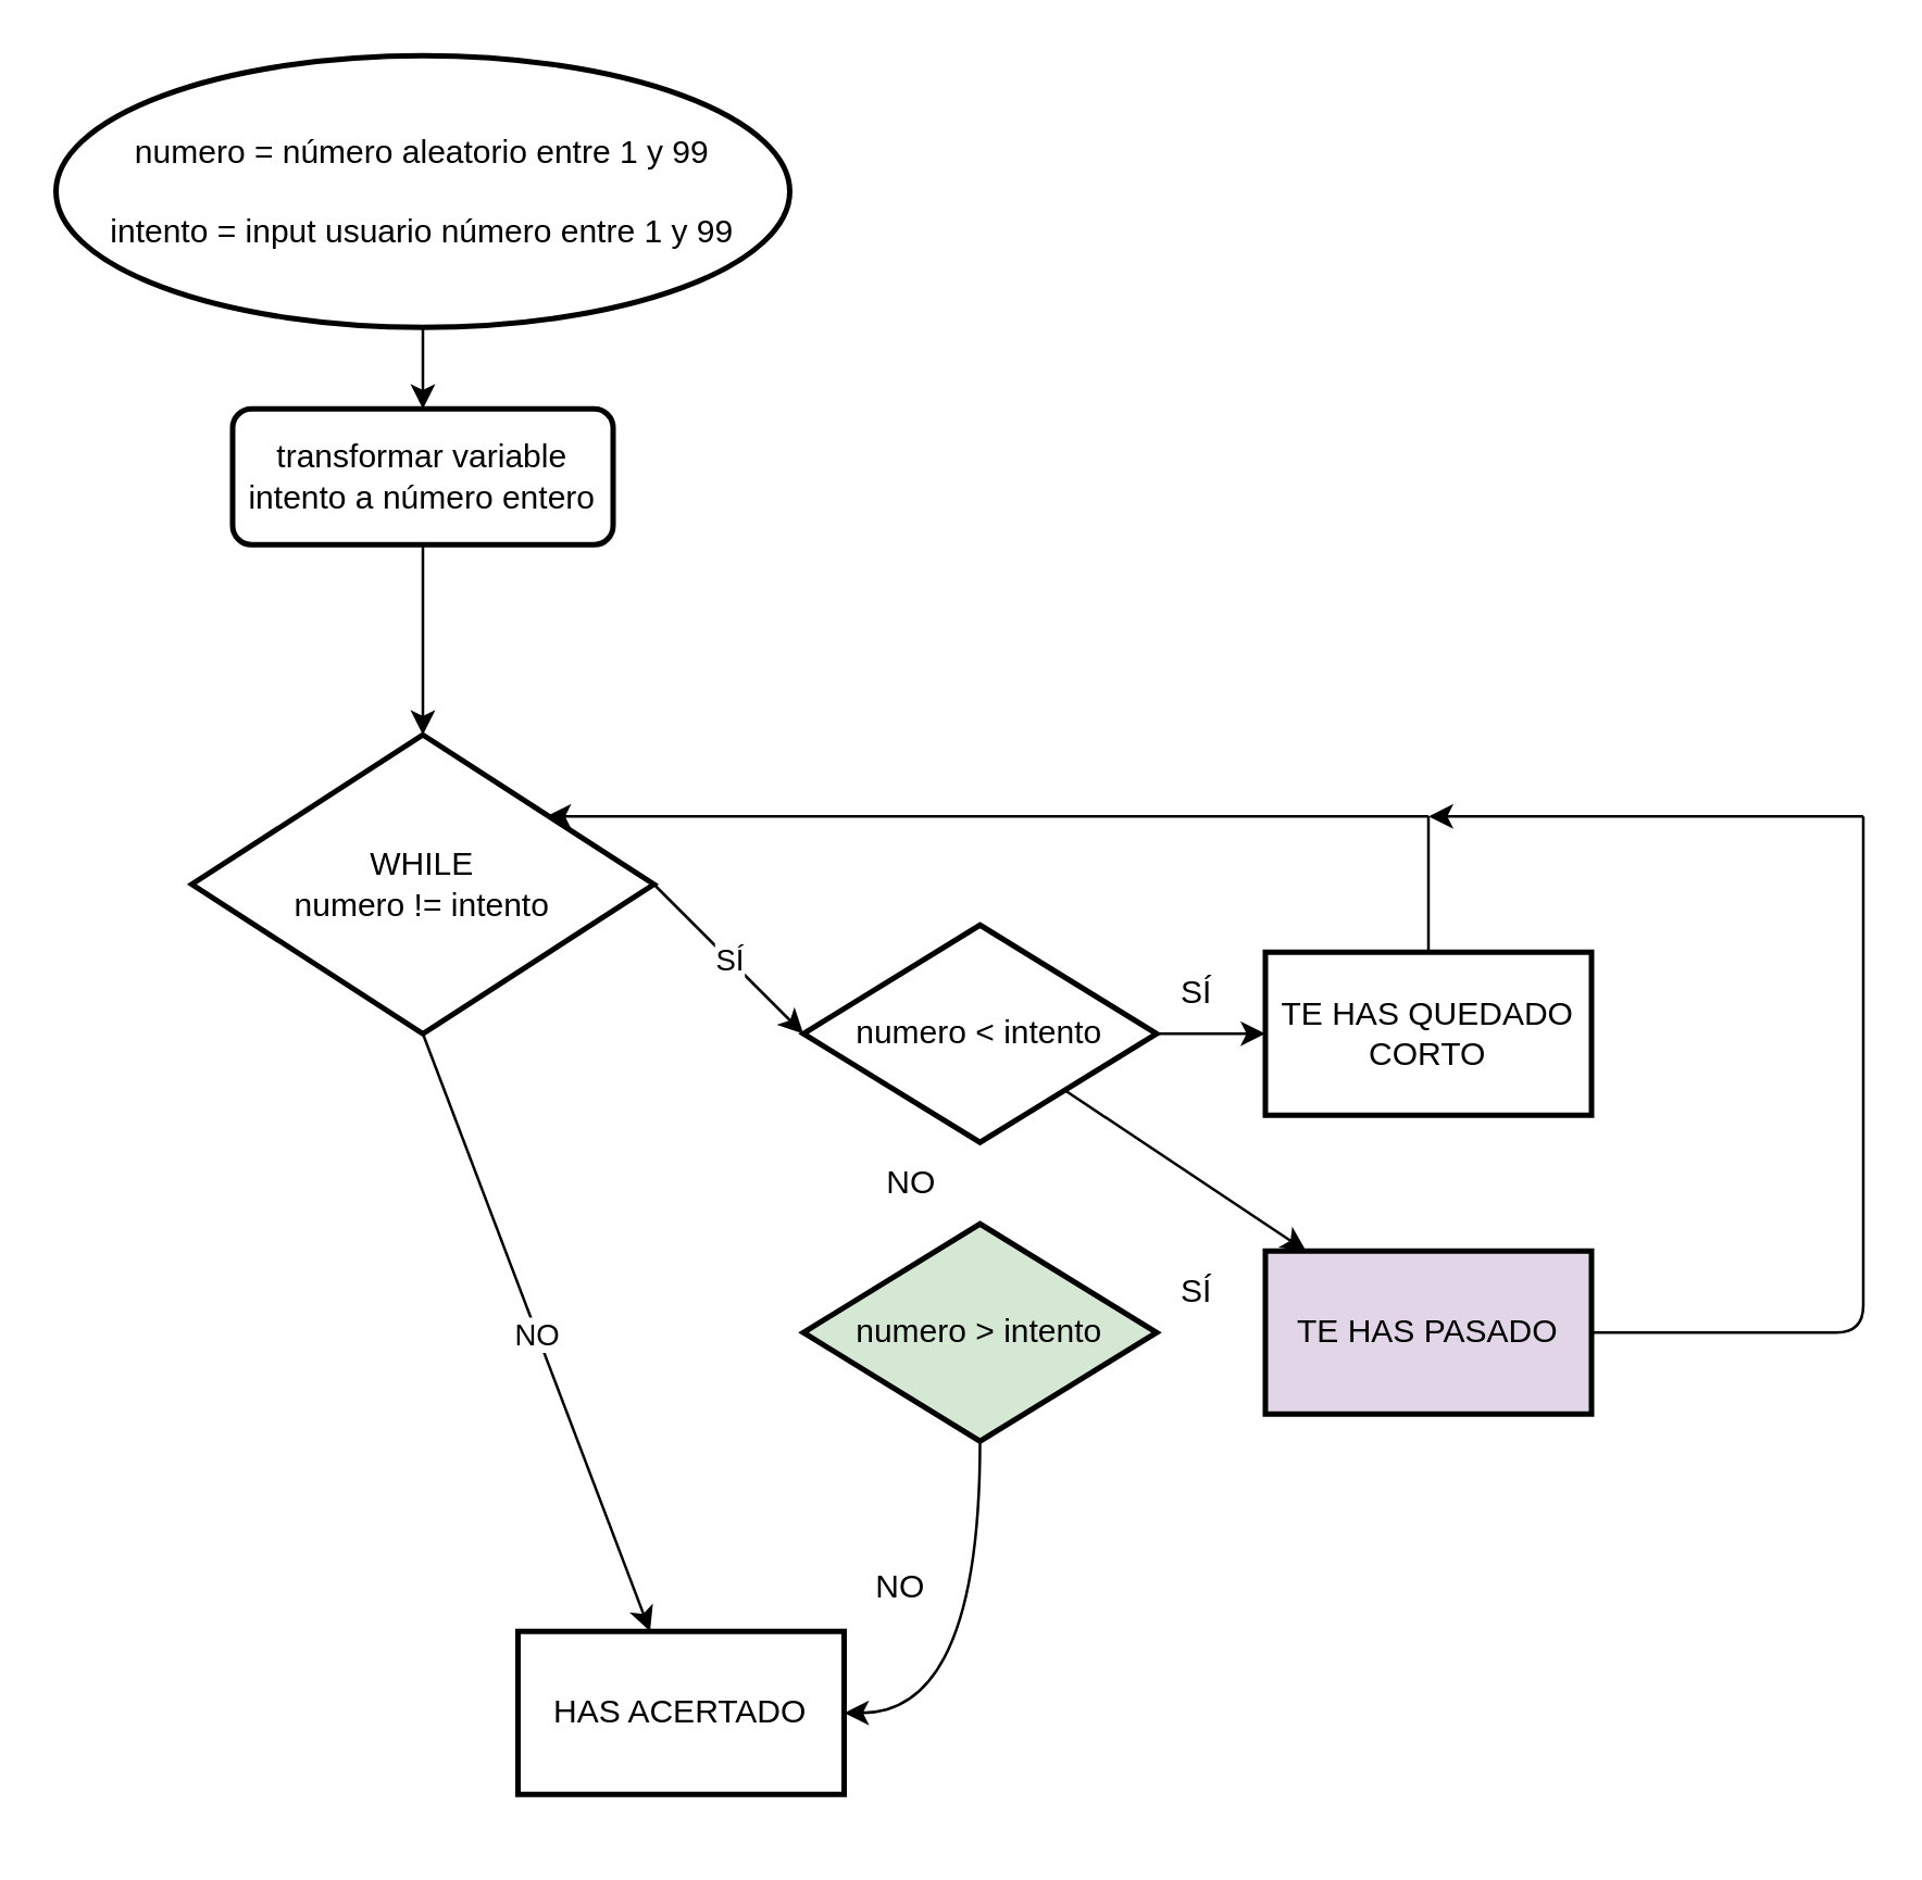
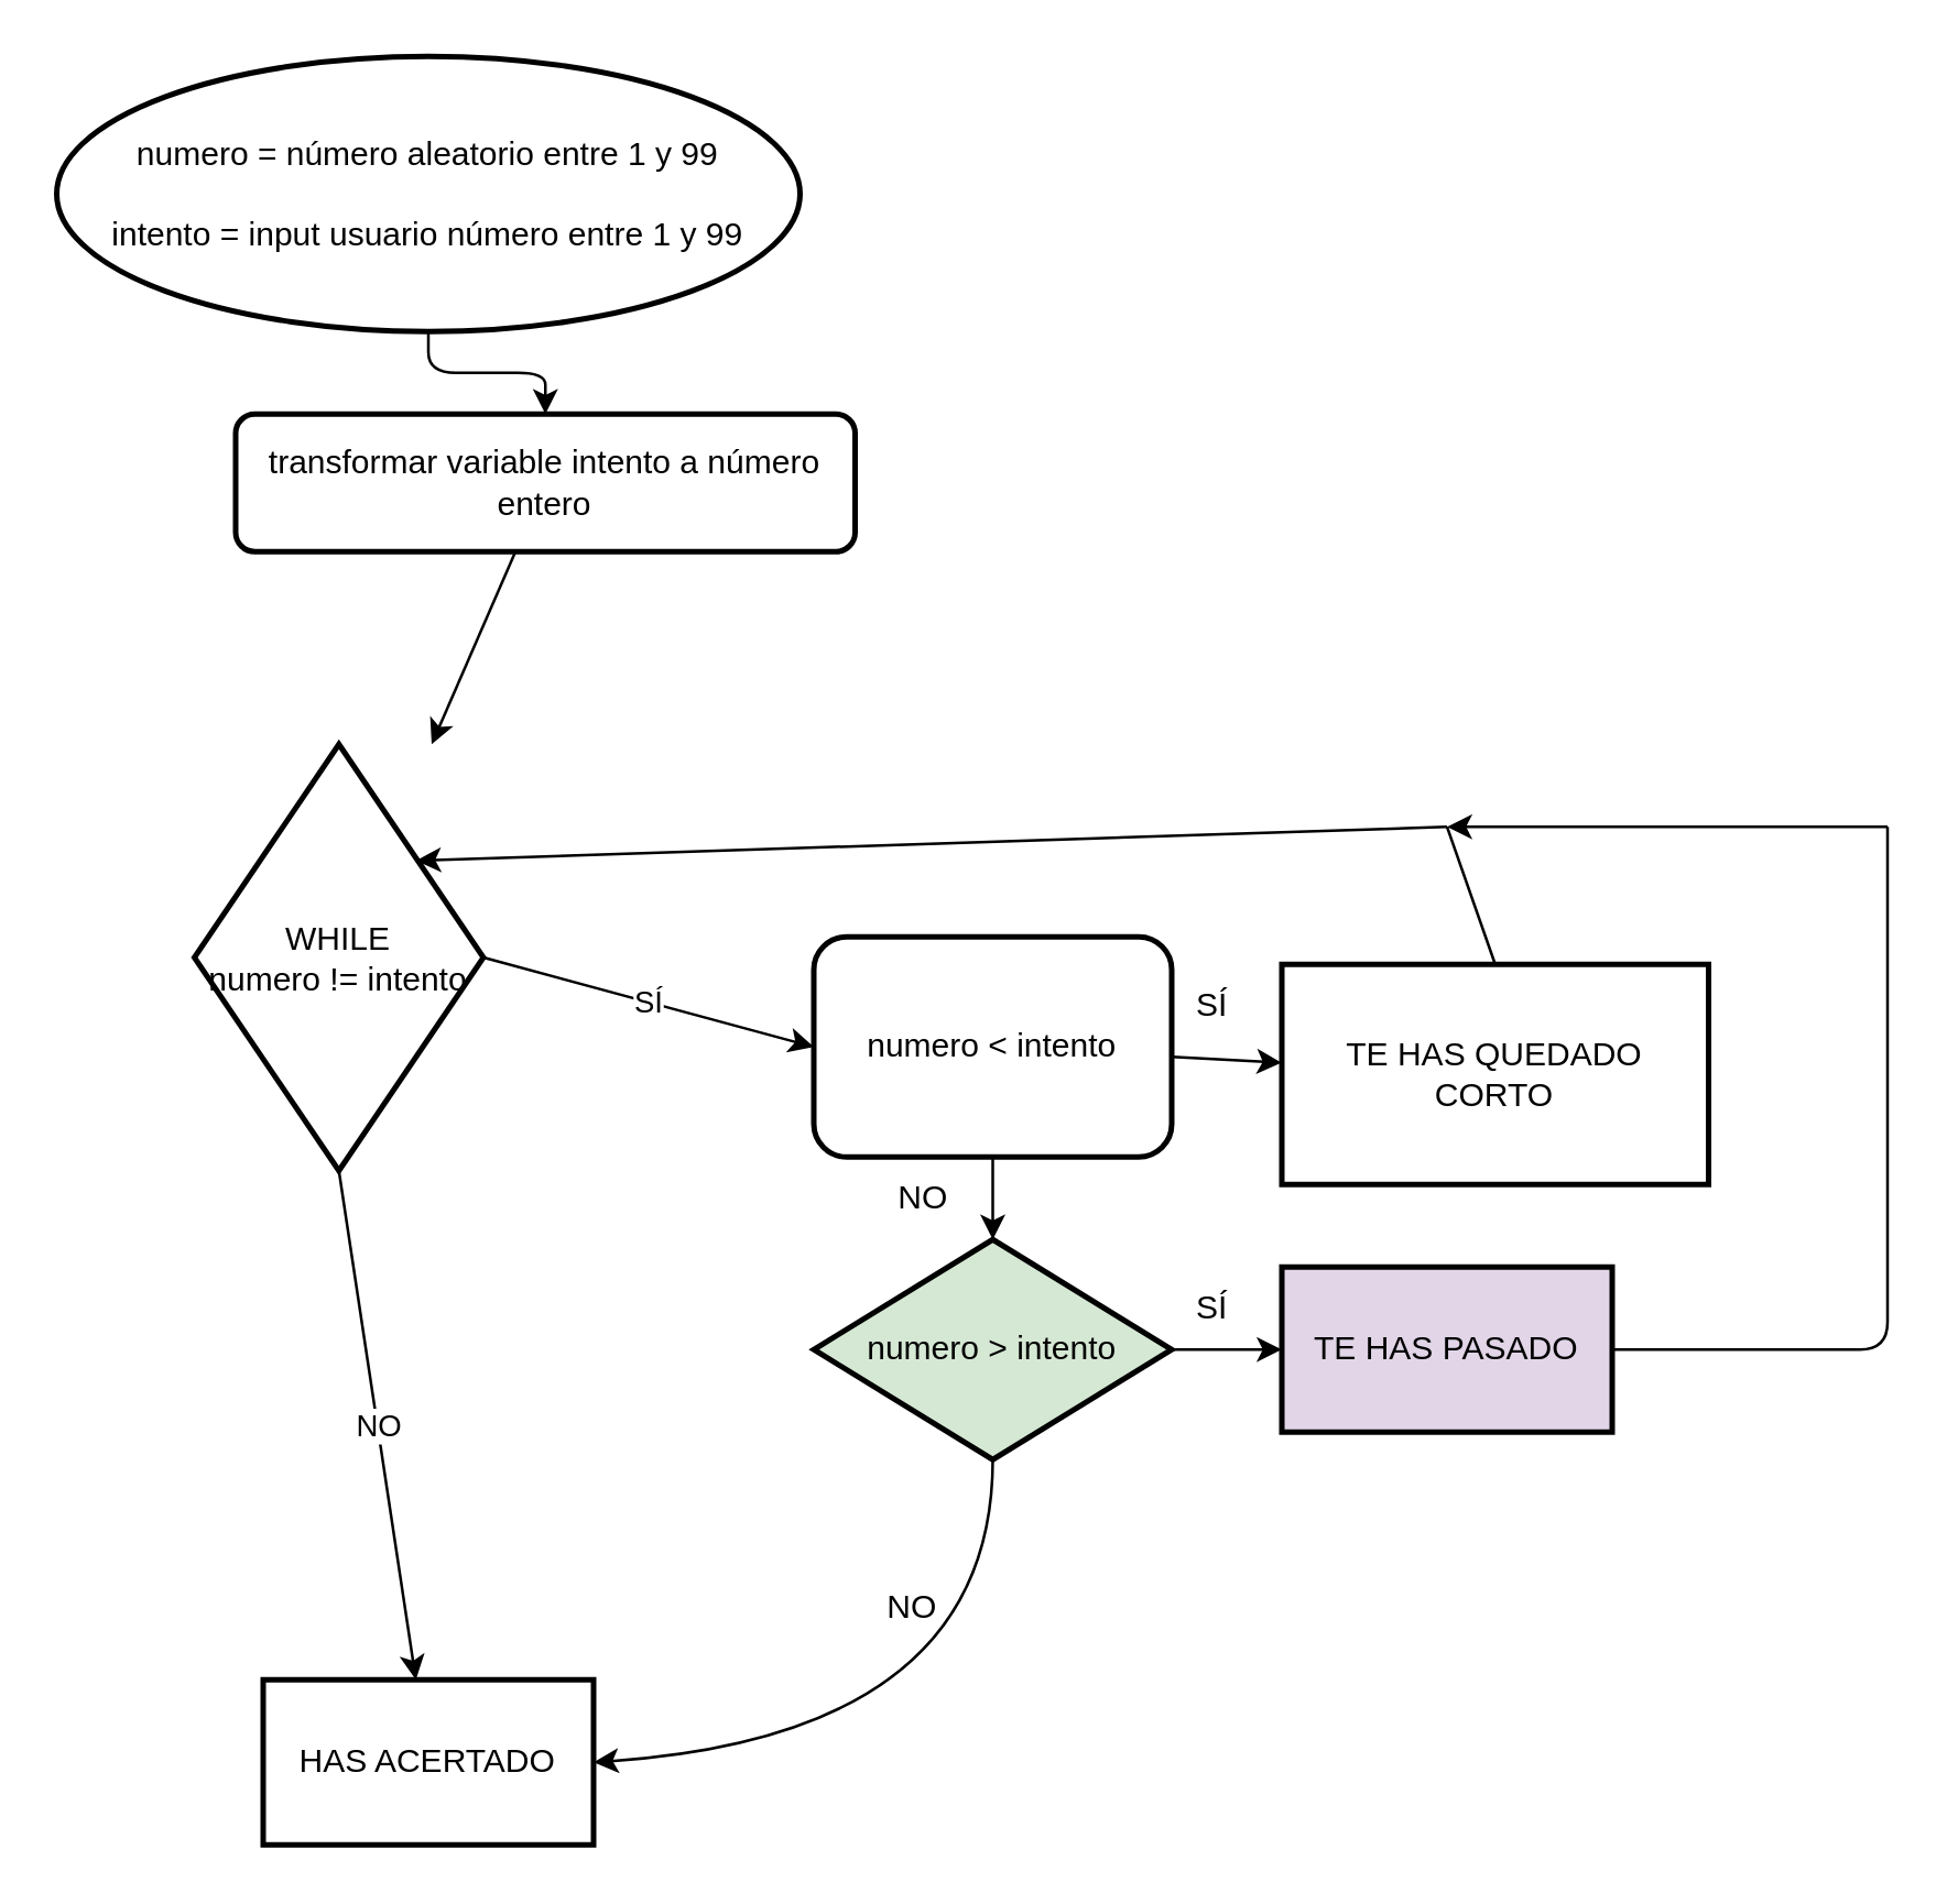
  <mxCell id="0" />
  <mxCell id="1" parent="0" />
  <mxCell id="2" value="" style="edgeStyle=none;html=1;startArrow=none;" edge="1" parent="1" source="15"><mxGeometry relative="1" as="geometry"><mxPoint x="155" y="-40" as="sourcePoint" /><mxPoint x="155" y="40" as="targetPoint" /></mxGeometry></mxCell>
  <mxCell id="3" value="" style="edgeStyle=none;html=1;" edge="1" parent="1" source="4" target="5"><mxGeometry relative="1" as="geometry" /></mxCell>
- <mxCell id="4" value="transformar variable intento a número entero" style="rounded=1;whiteSpace=wrap;html=1;absoluteArcSize=1;arcSize=14;strokeWidth=2;" vertex="1" parent="1"><mxGeometry x="85" y="150" width="140" height="50" as="geometry" /></mxCell>
- <mxCell id="5" value="WHILE&lt;br&gt;numero != intento" style="strokeWidth=2;html=1;shape=mxgraph.flowchart.decision;whiteSpace=wrap;" vertex="1" parent="1"><mxGeometry x="70" y="270" width="170" height="110" as="geometry" /></mxCell>
+ <mxCell id="4" value="transformar variable intento a número entero" style="rounded=1;whiteSpace=wrap;html=1;absoluteArcSize=1;arcSize=14;strokeWidth=2;" vertex="1" parent="1"><mxGeometry x="85" y="150" width="225" height="50" as="geometry" /></mxCell>
+ <mxCell id="5" value="WHILE&lt;br&gt;numero != intento" style="strokeWidth=2;html=1;shape=mxgraph.flowchart.decision;whiteSpace=wrap;" vertex="1" parent="1"><mxGeometry x="70" y="270" width="105" height="155" as="geometry" /></mxCell>
  <mxCell id="6" value="" style="edgeStyle=none;html=1;" edge="1" parent="1" source="8" target="9"><mxGeometry relative="1" as="geometry" /></mxCell>
- <mxCell id="7" value="" style="edgeStyle=none;html=1;" edge="1" parent="1" source="8" target="17"><mxGeometry relative="1" as="geometry" /></mxCell>
- <mxCell id="8" value="numero &amp;lt; intento" style="rhombus;whiteSpace=wrap;html=1;strokeWidth=2;" vertex="1" parent="1"><mxGeometry x="295" y="340" width="130" height="80" as="geometry" /></mxCell>
- <mxCell id="9" value="TE HAS QUEDADO CORTO" style="whiteSpace=wrap;html=1;strokeWidth=2;" vertex="1" parent="1"><mxGeometry x="465" y="350" width="120" height="60" as="geometry" /></mxCell>
- <mxCell id="10" value="HAS ACERTADO" style="whiteSpace=wrap;html=1;strokeWidth=2;" vertex="1" parent="1"><mxGeometry x="190" y="600" width="120" height="60" as="geometry" /></mxCell>
+ <mxCell id="7" value="" style="edgeStyle=none;html=1;" edge="1" parent="1" source="8" target="12"><mxGeometry relative="1" as="geometry" /></mxCell>
+ <mxCell id="8" value="numero &amp;lt; intento" style="whiteSpace=wrap;html=1;strokeWidth=2;rounded=1;" vertex="1" parent="1"><mxGeometry x="295" y="340" width="130" height="80" as="geometry" /></mxCell>
+ <mxCell id="9" value="TE HAS QUEDADO CORTO" style="whiteSpace=wrap;html=1;strokeWidth=2;" vertex="1" parent="1"><mxGeometry x="465" y="350" width="155" height="80" as="geometry" /></mxCell>
+ <mxCell id="10" value="HAS ACERTADO" style="whiteSpace=wrap;html=1;strokeWidth=2;" vertex="1" parent="1"><mxGeometry x="95" y="610" width="120" height="60" as="geometry" /></mxCell>
+ <mxCell id="11" value="" style="edgeStyle=orthogonalEdgeStyle;html=1;" edge="1" parent="1" source="12" target="17"><mxGeometry relative="1" as="geometry" /></mxCell>
  <mxCell id="12" value="numero &amp;gt; intento" style="rhombus;whiteSpace=wrap;html=1;strokeWidth=2;fillColor=#d5e8d4;" vertex="1" parent="1"><mxGeometry x="295" y="450" width="130" height="80" as="geometry" /></mxCell>
  <mxCell id="13" value="" style="endArrow=none;html=1;exitX=0.5;exitY=0;exitDx=0;exitDy=0;" edge="1" parent="1" source="9"><mxGeometry width="50" height="50" relative="1" as="geometry"><mxPoint x="555" y="350" as="sourcePoint" /><mxPoint x="525" y="300" as="targetPoint" /></mxGeometry></mxCell>
  <mxCell id="14" value="" style="edgeStyle=orthogonalEdgeStyle;html=1;" edge="1" parent="1" source="15" target="4"><mxGeometry relative="1" as="geometry" /></mxCell>
  <mxCell id="15" value="numero = número aleatorio entre 1 y 99&lt;br&gt;&lt;br&gt;intento = input usuario número entre 1 y 99" style="ellipse;whiteSpace=wrap;html=1;rounded=1;arcSize=14;strokeWidth=2;" vertex="1" parent="1"><mxGeometry x="20" y="20" width="270" height="100" as="geometry" /></mxCell>
  <mxCell id="16" value="" style="endArrow=classic;html=1;entryX=0.767;entryY=0.273;entryDx=0;entryDy=0;entryPerimeter=0;" edge="1" parent="1" target="5"><mxGeometry width="50" height="50" relative="1" as="geometry"><mxPoint x="525" y="300" as="sourcePoint" /><mxPoint x="405" y="200" as="targetPoint" /></mxGeometry></mxCell>
  <mxCell id="17" value="TE HAS PASADO" style="whiteSpace=wrap;html=1;strokeWidth=2;fillColor=#e1d5e7;" vertex="1" parent="1"><mxGeometry x="465" y="460" width="120" height="60" as="geometry" /></mxCell>
  <mxCell id="18" value="" style="endArrow=none;html=1;" edge="1" parent="1"><mxGeometry width="50" height="50" relative="1" as="geometry"><mxPoint x="585" y="490" as="sourcePoint" /><mxPoint x="685" y="300" as="targetPoint" /><Array as="points"><mxPoint x="685" y="490" /></Array></mxGeometry></mxCell>
  <mxCell id="19" value="" style="endArrow=classic;html=1;" edge="1" parent="1"><mxGeometry width="50" height="50" relative="1" as="geometry"><mxPoint x="685" y="300" as="sourcePoint" /><mxPoint x="525" y="300" as="targetPoint" /></mxGeometry></mxCell>
  <mxCell id="20" value="SÍ" style="text;html=1;strokeColor=none;fillColor=none;align=center;verticalAlign=middle;whiteSpace=wrap;rounded=0;" vertex="1" parent="1"><mxGeometry x="425" y="350" width="30" height="30" as="geometry" /></mxCell>
  <mxCell id="21" value="NO" style="text;html=1;strokeColor=none;fillColor=none;align=center;verticalAlign=middle;whiteSpace=wrap;rounded=0;" vertex="1" parent="1"><mxGeometry x="320" y="420" width="30" height="30" as="geometry" /></mxCell>
  <mxCell id="22" value="SÍ" style="text;html=1;strokeColor=none;fillColor=none;align=center;verticalAlign=middle;whiteSpace=wrap;rounded=0;" vertex="1" parent="1"><mxGeometry x="425" y="460" width="30" height="30" as="geometry" /></mxCell>
  <mxCell id="23" value="&lt;div style=&quot;text-align: center&quot;&gt;&lt;span&gt;&lt;font face=&quot;helvetica&quot;&gt;NO&lt;/font&gt;&lt;/span&gt;&lt;/div&gt;" style="text;whiteSpace=wrap;html=1;" vertex="1" parent="1"><mxGeometry x="320" y="570" width="30" height="30" as="geometry" /></mxCell>
  <mxCell id="24" value="" style="curved=1;endArrow=classic;html=1;exitX=0.5;exitY=1;exitDx=0;exitDy=0;entryX=1;entryY=0.5;entryDx=0;entryDy=0;" edge="1" parent="1" source="12" target="10"><mxGeometry width="50" height="50" relative="1" as="geometry"><mxPoint x="335" y="630" as="sourcePoint" /><mxPoint x="385" y="580" as="targetPoint" /><Array as="points"><mxPoint x="360" y="630" /></Array></mxGeometry></mxCell>
  <mxCell id="25" value="" style="endArrow=classic;html=1;exitX=1;exitY=0.5;exitDx=0;exitDy=0;exitPerimeter=0;entryX=0;entryY=0.5;entryDx=0;entryDy=0;" edge="1" parent="1" source="5" target="8"><mxGeometry relative="1" as="geometry"><mxPoint x="185" y="430" as="sourcePoint" /><mxPoint x="285" y="430" as="targetPoint" /></mxGeometry></mxCell>
  <mxCell id="26" value="SÍ" style="edgeLabel;resizable=0;html=1;align=center;verticalAlign=middle;" connectable="0" vertex="1" parent="25"><mxGeometry relative="1" as="geometry" /></mxCell>
  <mxCell id="27" value="" style="endArrow=classic;html=1;exitX=0.5;exitY=1;exitDx=0;exitDy=0;exitPerimeter=0;" edge="1" parent="1" source="5" target="10"><mxGeometry relative="1" as="geometry"><mxPoint x="149" y="410" as="sourcePoint" /><mxPoint x="249" y="410" as="targetPoint" /></mxGeometry></mxCell>
  <mxCell id="28" value="NO" style="edgeLabel;resizable=0;html=1;align=center;verticalAlign=middle;" connectable="0" vertex="1" parent="27"><mxGeometry relative="1" as="geometry" /></mxCell>
